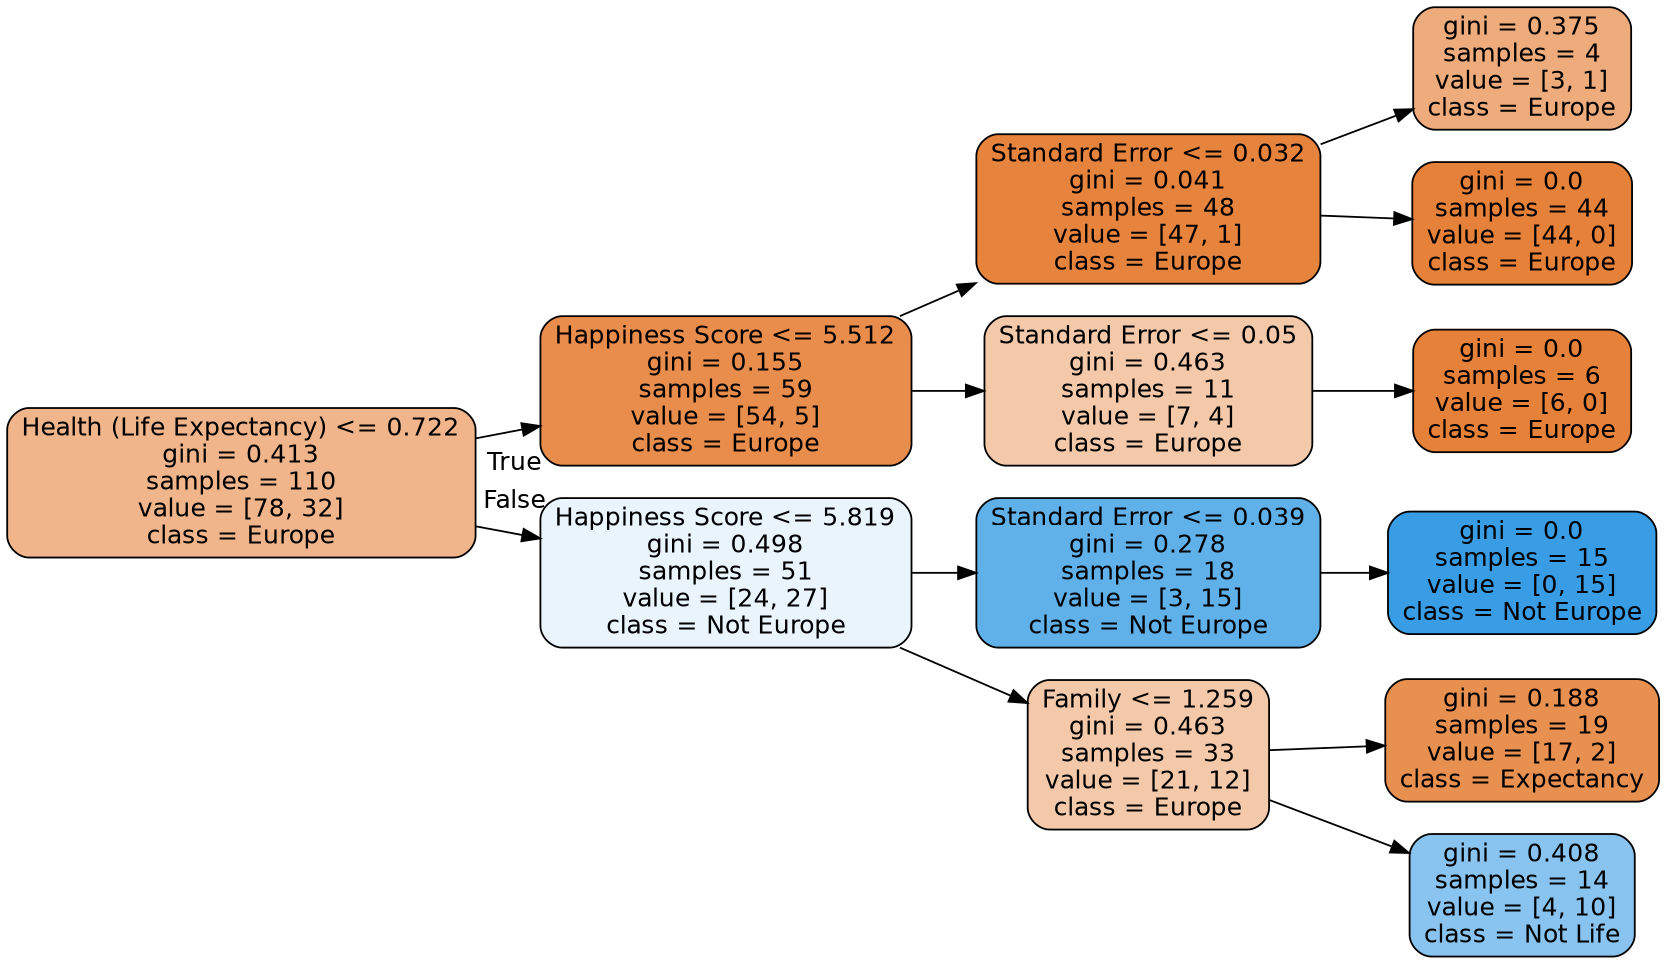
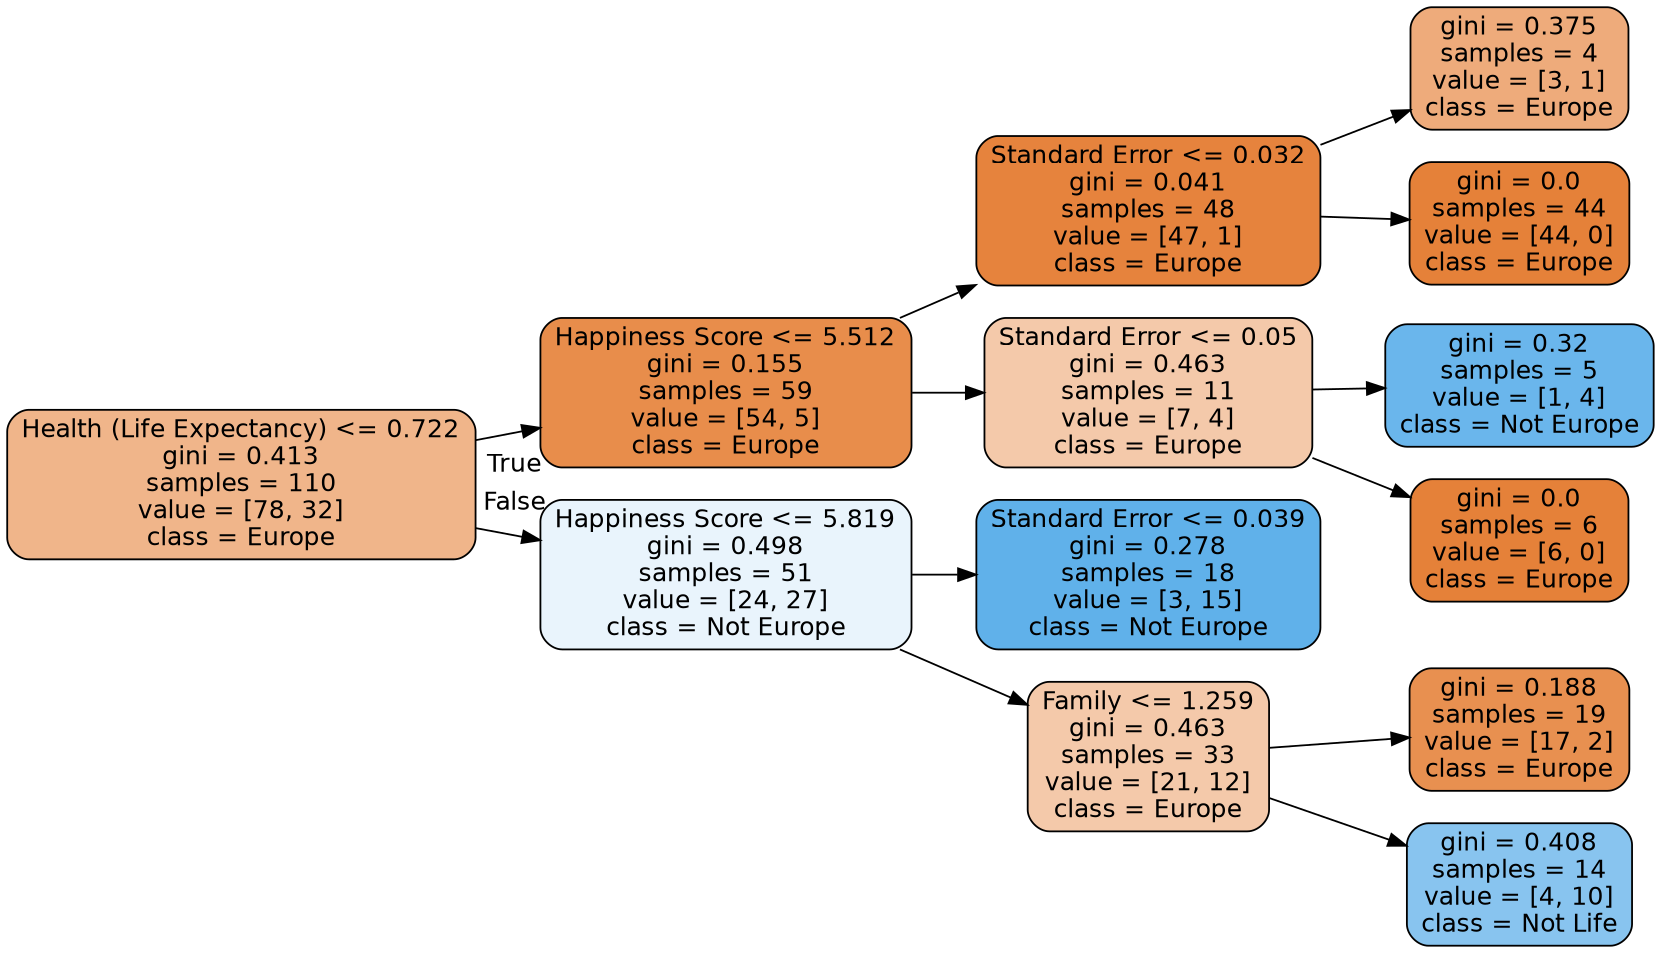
  digraph {
    rankdir=LR
    node [color=black fillcolor="#e581396d" fontname=helvetica shape=box style="filled, rounded"]
    edge [fontname=helvetica]
    n1 [fillcolor="#e5813996" label="Health (Life Expectancy) <= 0.722\ngini = 0.413\nsamples = 110\nvalue = [78, 32]\nclass = Europe"]
    n2 [fillcolor="#e58139e7" label="Happiness Score <= 5.512\ngini = 0.155\nsamples = 59\nvalue = [54, 5]\nclass = Europe"]
    n3 [fillcolor="#399de51c" label="Happiness Score <= 5.819\ngini = 0.498\nsamples = 51\nvalue = [24, 27]\nclass = Not Europe"]
    n4 [fillcolor="#e58139fa" label="Standard Error <= 0.032\ngini = 0.041\nsamples = 48\nvalue = [47, 1]\nclass = Europe"]
    n5 [label="Standard Error <= 0.05\ngini = 0.463\nsamples = 11\nvalue = [7, 4]\nclass = Europe"]
    n6 [fillcolor="#399de5cc" label="Standard Error <= 0.039\ngini = 0.278\nsamples = 18\nvalue = [3, 15]\nclass = Not Europe"]
    n7 [label="Family <= 1.259\ngini = 0.463\nsamples = 33\nvalue = [21, 12]\nclass = Europe"]
    n8 [fillcolor="#e58139aa" label="gini = 0.375\nsamples = 4\nvalue = [3, 1]\nclass = Europe"]
    n9 [fillcolor="#e58139ff" label="gini = 0.0\nsamples = 44\nvalue = [44, 0]\nclass = Europe"]
+   n10 [fillcolor="#399de5bf" label="gini = 0.32\nsamples = 5\nvalue = [1, 4]\nclass = Not Europe"]
    n11 [fillcolor="#e58139ff" label="gini = 0.0\nsamples = 6\nvalue = [6, 0]\nclass = Europe"]
-   n12 [fillcolor="#399de5ff" label="gini = 0.0\nsamples = 15\nvalue = [0, 15]\nclass = Not Europe"]
-   n13 [fillcolor="#e58139e1" label="gini = 0.188\nsamples = 19\nvalue = [17, 2]\nclass = Expectancy"]
+   n13 [fillcolor="#e58139e1" label="gini = 0.188\nsamples = 19\nvalue = [17, 2]\nclass = Europe"]
    n14 [fillcolor="#399de599" label="gini = 0.408\nsamples = 14\nvalue = [4, 10]\nclass = Not Life"]
    n1 -> n2 [headlabel=True labelangle=45 labeldistance=2.5]
    n1 -> n3 [headlabel=False labelangle=-45 labeldistance=2.5]
    n2 -> n4
    n2 -> n5
    n3 -> n6
    n3 -> n7
    n4 -> n8
    n4 -> n9
+   n5 -> n10
    n5 -> n11
-   n6 -> n12
    n7 -> n13
    n7 -> n14
  }
